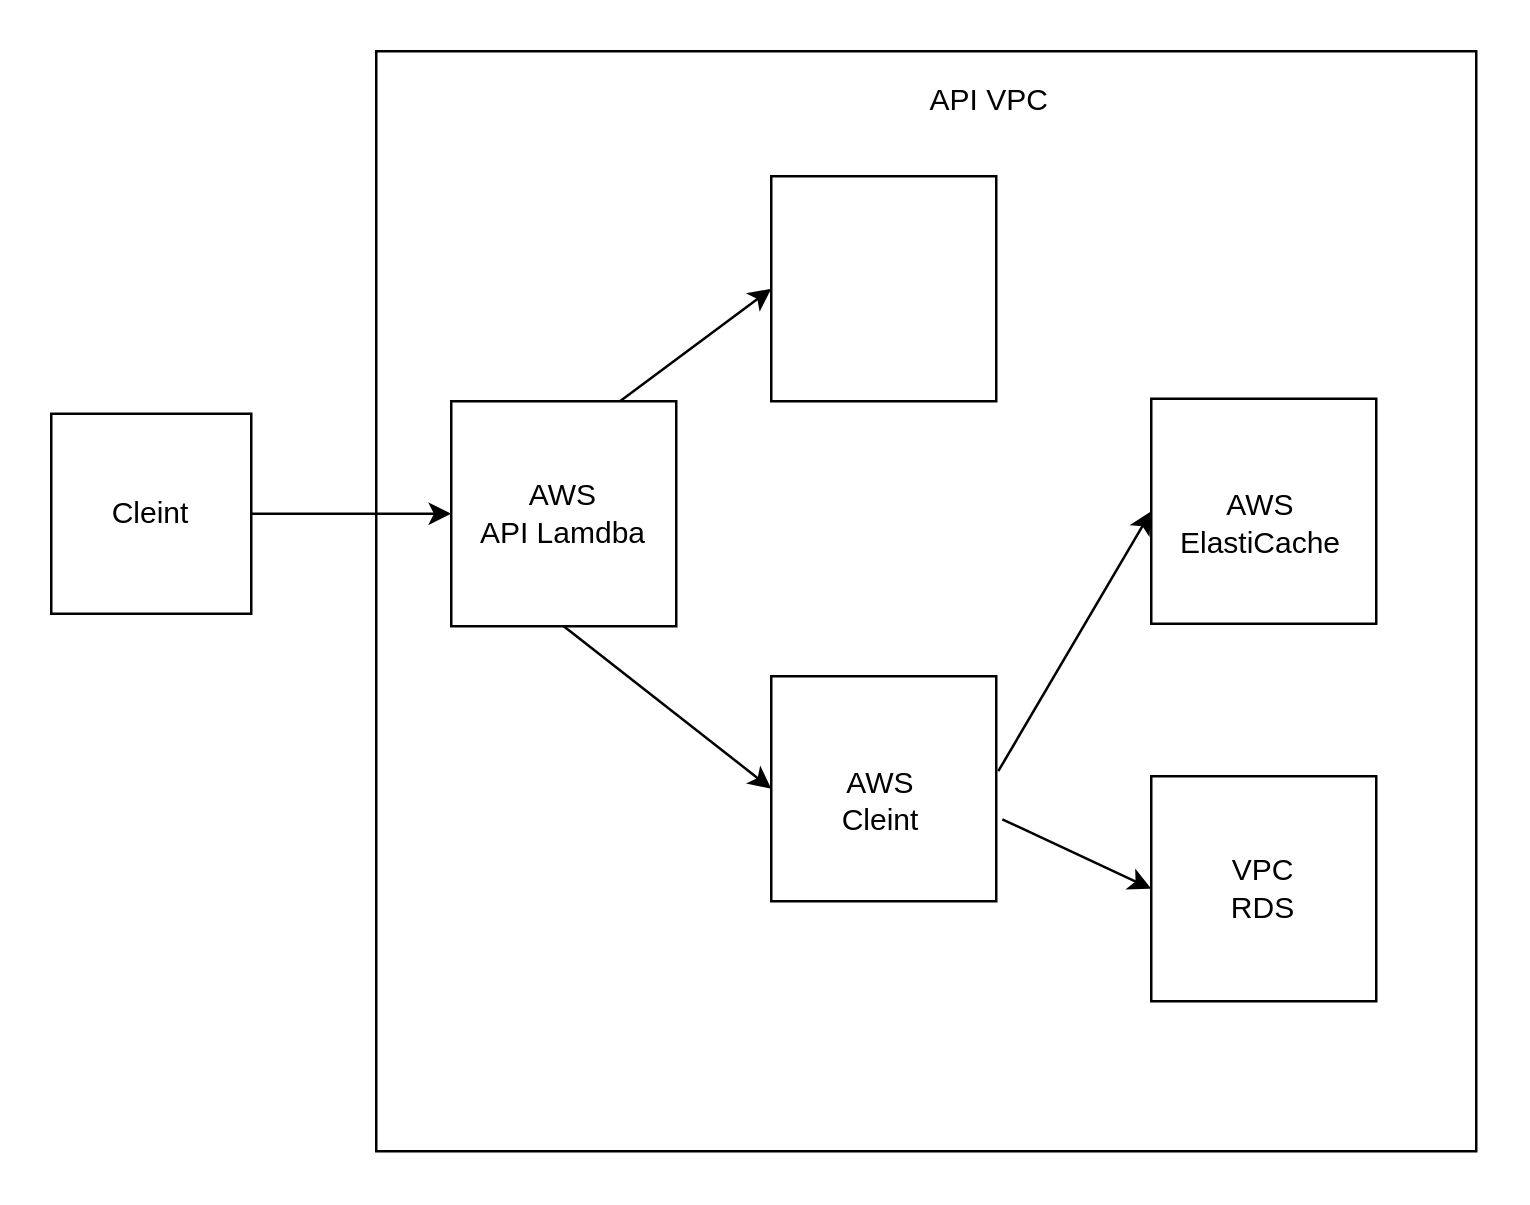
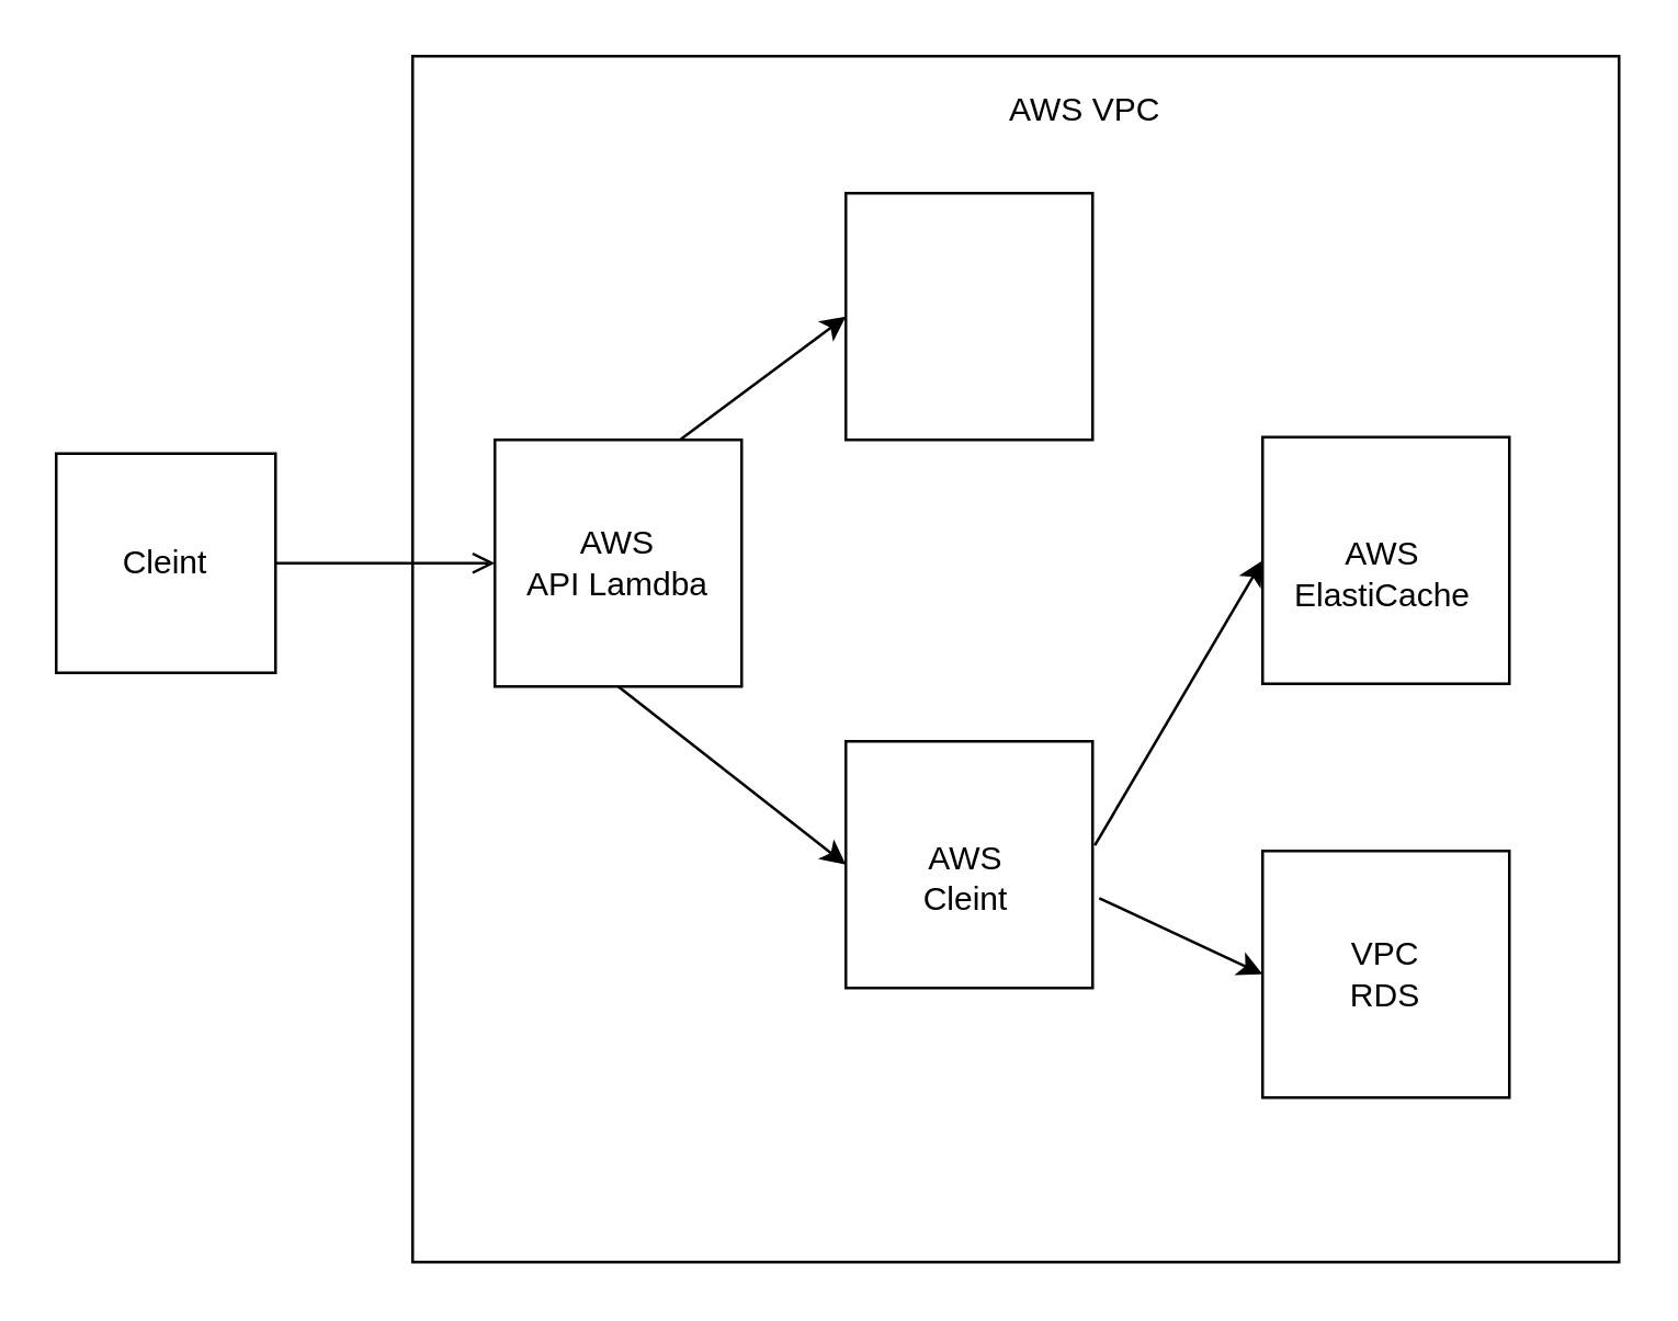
  <mxCell id="0" />
  <mxCell id="1" parent="0" />
  <mxCell id="2" value="Cleint" style="whiteSpace=wrap;html=1;aspect=fixed;" vertex="1" parent="1"><mxGeometry x="20" y="165" width="80" height="80" as="geometry" /></mxCell>
  <mxCell id="3" value="" style="whiteSpace=wrap;html=1;aspect=fixed;" vertex="1" parent="1"><mxGeometry x="150" y="20" width="440" height="440" as="geometry" /></mxCell>
- <mxCell id="4" value="API VPC" style="text;html=1;strokeColor=none;fillColor=none;align=center;verticalAlign=middle;whiteSpace=wrap;rounded=0;" vertex="1" parent="1"><mxGeometry x="362.5" y="30" width="65" height="20" as="geometry" /></mxCell>
+ <mxCell id="4" value="AWS VPC" style="text;html=1;strokeColor=none;fillColor=none;align=center;verticalAlign=middle;whiteSpace=wrap;rounded=0;" vertex="1" parent="1"><mxGeometry x="362.5" y="30" width="65" height="20" as="geometry" /></mxCell>
  <mxCell id="5" value="AWS&lt;br&gt;API Lamdba" style="whiteSpace=wrap;html=1;aspect=fixed;" vertex="1" parent="1"><mxGeometry x="180" y="160" width="90" height="90" as="geometry" /></mxCell>
  <mxCell id="6" value="" style="whiteSpace=wrap;html=1;aspect=fixed;" vertex="1" parent="1"><mxGeometry x="308" y="70" width="90" height="90" as="geometry" /></mxCell>
  <mxCell id="7" value="" style="whiteSpace=wrap;html=1;aspect=fixed;" vertex="1" parent="1"><mxGeometry x="308" y="270" width="90" height="90" as="geometry" /></mxCell>
  <mxCell id="8" value="AWS&lt;br&gt;Cleint" style="text;html=1;strokeColor=none;fillColor=none;align=center;verticalAlign=middle;whiteSpace=wrap;rounded=0;" vertex="1" parent="1"><mxGeometry x="332" y="310" width="40" height="20" as="geometry" /></mxCell>
  <mxCell id="9" value="" style="whiteSpace=wrap;html=1;aspect=fixed;" vertex="1" parent="1"><mxGeometry x="460" y="159" width="90" height="90" as="geometry" /></mxCell>
  <mxCell id="10" value="AWS&lt;br&gt;ElastiCache" style="text;html=1;strokeColor=none;fillColor=none;align=center;verticalAlign=middle;whiteSpace=wrap;rounded=0;" vertex="1" parent="1"><mxGeometry x="484" y="199" width="40" height="20" as="geometry" /></mxCell>
  <mxCell id="11" value="VPC&lt;br&gt;RDS&lt;br&gt;" style="whiteSpace=wrap;html=1;aspect=fixed;" vertex="1" parent="1"><mxGeometry x="460" y="310" width="90" height="90" as="geometry" /></mxCell>
- <mxCell id="12" value="" style="endArrow=classic;html=1;exitX=1;exitY=0.5;exitDx=0;exitDy=0;entryX=0;entryY=0.5;entryDx=0;entryDy=0;" edge="1" parent="1" source="2" target="5"><mxGeometry width="50" height="50" relative="1" as="geometry"><mxPoint x="180" y="205" as="sourcePoint" /><mxPoint x="110" y="300" as="targetPoint" /></mxGeometry></mxCell>
+ <mxCell id="12" value="" style="endArrow=open;html=1;exitX=1;exitY=0.5;exitDx=0;exitDy=0;entryX=0;entryY=0.5;entryDx=0;entryDy=0;" edge="1" parent="1" source="2" target="5"><mxGeometry width="50" height="50" relative="1" as="geometry"><mxPoint x="180" y="205" as="sourcePoint" /><mxPoint x="110" y="300" as="targetPoint" /></mxGeometry></mxCell>
  <mxCell id="13" value="" style="endArrow=classic;html=1;exitX=0.75;exitY=0;exitDx=0;exitDy=0;entryX=0;entryY=0.5;entryDx=0;entryDy=0;" edge="1" parent="1" source="5" target="6"><mxGeometry width="50" height="50" relative="1" as="geometry"><mxPoint x="282" y="195" as="sourcePoint" /><mxPoint x="332" y="145" as="targetPoint" /></mxGeometry></mxCell>
  <mxCell id="14" value="" style="endArrow=classic;html=1;exitX=0.5;exitY=1;exitDx=0;exitDy=0;entryX=0;entryY=0.5;entryDx=0;entryDy=0;" edge="1" parent="1" source="5" target="7"><mxGeometry width="50" height="50" relative="1" as="geometry"><mxPoint x="20" y="360" as="sourcePoint" /><mxPoint x="70" y="310" as="targetPoint" /></mxGeometry></mxCell>
  <mxCell id="15" value="" style="endArrow=classic;html=1;entryX=0;entryY=0.5;entryDx=0;entryDy=0;exitX=1.009;exitY=0.422;exitDx=0;exitDy=0;exitPerimeter=0;" edge="1" parent="1" source="7" target="9"><mxGeometry width="50" height="50" relative="1" as="geometry"><mxPoint x="30" y="380" as="sourcePoint" /><mxPoint x="80" y="330" as="targetPoint" /></mxGeometry></mxCell>
  <mxCell id="16" value="" style="endArrow=classic;html=1;exitX=1.027;exitY=0.636;exitDx=0;exitDy=0;exitPerimeter=0;entryX=0;entryY=0.5;entryDx=0;entryDy=0;" edge="1" parent="1" source="7" target="11"><mxGeometry width="50" height="50" relative="1" as="geometry"><mxPoint x="600" y="510" as="sourcePoint" /><mxPoint x="650" y="460" as="targetPoint" /></mxGeometry></mxCell>
